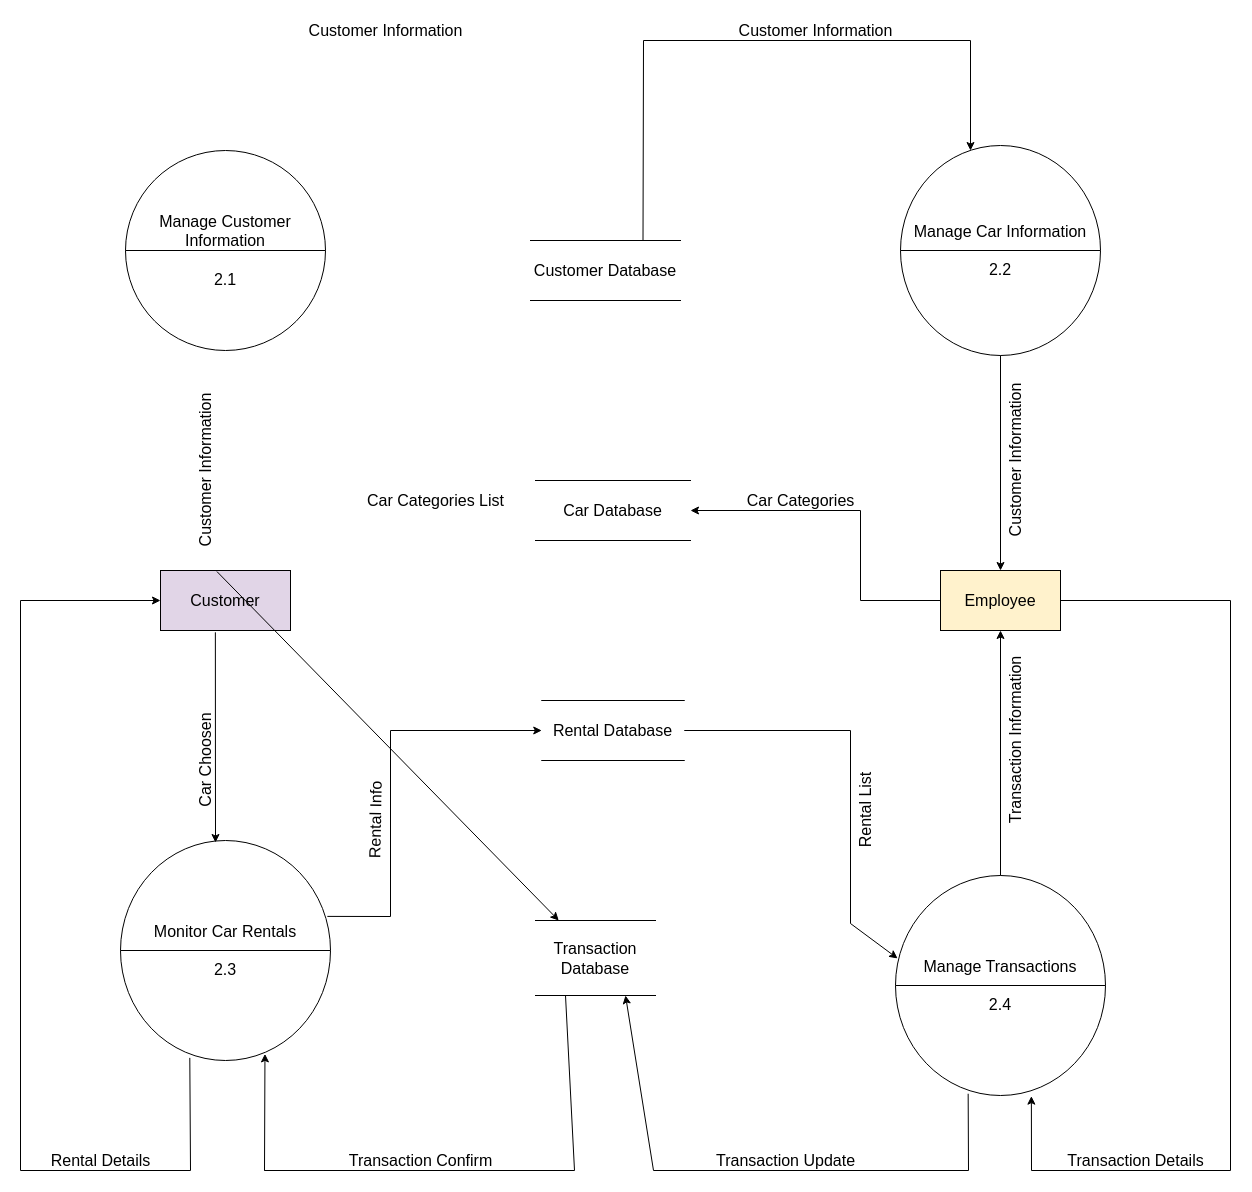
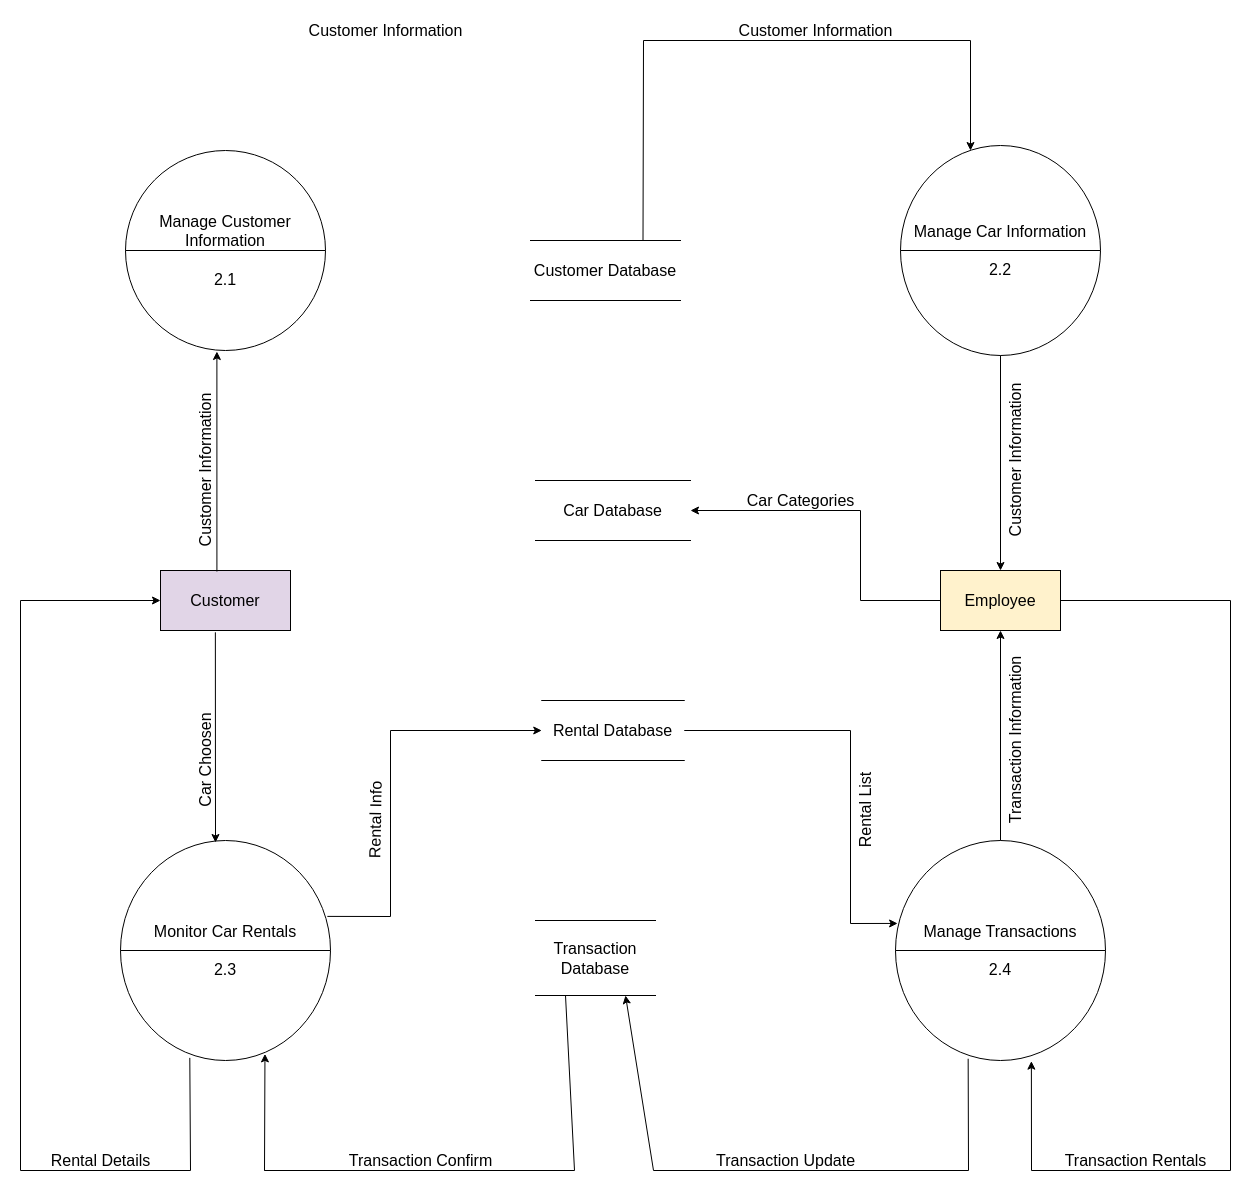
  <mxCell id="0" />
  <mxCell id="1" parent="0" />
  <mxCell id="2" value="&lt;font style=&quot;font-size: 16px;&quot;&gt;Manage Customer Information&lt;br&gt;&lt;br&gt;2.1&lt;br&gt;&lt;/font&gt;" style="shape=lineEllipse;perimeter=ellipsePerimeter;whiteSpace=wrap;html=1;backgroundOutline=1;" parent="1" vertex="1"><mxGeometry x="125" y="150" width="200" height="200" as="geometry" /></mxCell>
  <mxCell id="3" value="&lt;span style=&quot;font-size: 16px;&quot;&gt;Manage Car Information&lt;br&gt;&lt;br&gt;2.2&lt;br&gt;&lt;/span&gt;" style="shape=lineEllipse;perimeter=ellipsePerimeter;whiteSpace=wrap;html=1;backgroundOutline=1;" parent="1" vertex="1"><mxGeometry x="900" y="145" width="200" height="210" as="geometry" /></mxCell>
  <mxCell id="4" value="&lt;font style=&quot;font-size: 16px;&quot;&gt;Monitor Car Rentals&lt;br&gt;&lt;br&gt;2.3&lt;br&gt;&lt;/font&gt;" style="shape=lineEllipse;perimeter=ellipsePerimeter;whiteSpace=wrap;html=1;backgroundOutline=1;" parent="1" vertex="1"><mxGeometry x="120" y="840" width="210" height="220" as="geometry" /></mxCell>
- <mxCell id="5" value="&lt;font style=&quot;font-size: 16px;&quot;&gt;Manage Transactions&lt;br&gt;&lt;br&gt;2.4&lt;br&gt;&lt;/font&gt;" style="shape=lineEllipse;perimeter=ellipsePerimeter;whiteSpace=wrap;html=1;backgroundOutline=1;" parent="1" vertex="1"><mxGeometry x="895" y="875" width="210" height="220" as="geometry" /></mxCell>
+ <mxCell id="5" value="&lt;font style=&quot;font-size: 16px;&quot;&gt;Manage Transactions&lt;br&gt;&lt;br&gt;2.4&lt;br&gt;&lt;/font&gt;" style="shape=lineEllipse;perimeter=ellipsePerimeter;whiteSpace=wrap;html=1;backgroundOutline=1;" parent="1" vertex="1"><mxGeometry x="895" y="840" width="210" height="220" as="geometry" /></mxCell>
  <mxCell id="6" value="Customer Database" style="shape=partialRectangle;whiteSpace=wrap;html=1;left=0;right=0;fillColor=none;fontSize=16;" parent="1" vertex="1"><mxGeometry x="530" y="240" width="150" height="60" as="geometry" /></mxCell>
  <mxCell id="7" value="Customer Information" style="text;html=1;align=center;verticalAlign=middle;resizable=0;points=[];autosize=1;strokeColor=none;fillColor=none;fontSize=16;" parent="1" vertex="1"><mxGeometry x="300" y="20" width="170" height="20" as="geometry" /></mxCell>
  <mxCell id="8" value="" style="endArrow=classic;html=1;rounded=0;fontSize=16;exitX=0.75;exitY=0;exitDx=0;exitDy=0;entryX=0.35;entryY=0.024;entryDx=0;entryDy=0;entryPerimeter=0;" parent="1" source="6" target="3" edge="1"><mxGeometry width="50" height="50" relative="1" as="geometry"><mxPoint x="700" y="140" as="sourcePoint" /><mxPoint x="750" y="90" as="targetPoint" /><Array as="points"><mxPoint x="643" y="40" /><mxPoint x="970" y="40" /></Array></mxGeometry></mxCell>
  <mxCell id="9" value="Customer Information" style="text;html=1;align=center;verticalAlign=middle;resizable=0;points=[];autosize=1;strokeColor=none;fillColor=none;fontSize=16;" parent="1" vertex="1"><mxGeometry x="730" y="20" width="170" height="20" as="geometry" /></mxCell>
  <mxCell id="10" value="Car Database" style="shape=partialRectangle;whiteSpace=wrap;html=1;left=0;right=0;fillColor=none;fontSize=16;" parent="1" vertex="1"><mxGeometry x="535" y="480" width="155" height="60" as="geometry" /></mxCell>
  <mxCell id="11" value="Rental Database" style="shape=partialRectangle;whiteSpace=wrap;html=1;left=0;right=0;fillColor=none;fontSize=16;" parent="1" vertex="1"><mxGeometry x="541.25" y="700" width="142.5" height="60" as="geometry" /></mxCell>
  <mxCell id="12" value="Transaction Database" style="shape=partialRectangle;whiteSpace=wrap;html=1;left=0;right=0;fillColor=none;fontSize=16;" parent="1" vertex="1"><mxGeometry x="535" y="920" width="120" height="75" as="geometry" /></mxCell>
  <mxCell id="13" value="Customer" style="rounded=0;whiteSpace=wrap;html=1;fontSize=16;fillColor=#e1d5e7;" parent="1" vertex="1"><mxGeometry x="160" y="570" width="130" height="60" as="geometry" /></mxCell>
  <mxCell id="14" value="Employee" style="rounded=0;whiteSpace=wrap;html=1;fontSize=16;fillColor=#fff2cc;" parent="1" vertex="1"><mxGeometry x="940" y="570" width="120" height="60" as="geometry" /></mxCell>
- <mxCell id="15" value="" style="endArrow=classic;html=1;rounded=0;fontSize=16;exitX=0.434;exitY=0.017;exitDx=0;exitDy=0;exitPerimeter=0;" parent="1" source="13" target="12" edge="1"><mxGeometry width="50" height="50" relative="1" as="geometry"><mxPoint x="220" y="560" as="sourcePoint" /><mxPoint x="260" y="440" as="targetPoint" /></mxGeometry></mxCell>
+ <mxCell id="15" value="" style="endArrow=classic;html=1;rounded=0;fontSize=16;exitX=0.434;exitY=0.017;exitDx=0;exitDy=0;exitPerimeter=0;entryX=0.457;entryY=1.005;entryDx=0;entryDy=0;entryPerimeter=0;" parent="1" source="13" target="2" edge="1"><mxGeometry width="50" height="50" relative="1" as="geometry"><mxPoint x="220" y="560" as="sourcePoint" /><mxPoint x="260" y="440" as="targetPoint" /></mxGeometry></mxCell>
  <mxCell id="16" value="Customer Information" style="text;html=1;align=center;verticalAlign=middle;resizable=0;points=[];autosize=1;strokeColor=none;fillColor=none;fontSize=16;rotation=-90;" parent="1" vertex="1"><mxGeometry x="120" y="460" width="170" height="20" as="geometry" /></mxCell>
- <mxCell id="17" value="Car Categories List" style="text;html=1;align=center;verticalAlign=middle;resizable=0;points=[];autosize=1;strokeColor=none;fillColor=none;fontSize=16;" parent="1" vertex="1"><mxGeometry x="360" y="490" width="150" height="20" as="geometry" /></mxCell>
  <mxCell id="18" value="" style="endArrow=classic;html=1;rounded=0;fontSize=16;exitX=0.5;exitY=1;exitDx=0;exitDy=0;entryX=0.5;entryY=0;entryDx=0;entryDy=0;" parent="1" source="3" target="14" edge="1"><mxGeometry width="50" height="50" relative="1" as="geometry"><mxPoint x="990" y="490" as="sourcePoint" /><mxPoint x="1040" y="440" as="targetPoint" /></mxGeometry></mxCell>
  <mxCell id="19" value="Customer Information" style="text;html=1;align=center;verticalAlign=middle;resizable=0;points=[];autosize=1;strokeColor=none;fillColor=none;fontSize=16;rotation=-90;" parent="1" vertex="1"><mxGeometry x="930" y="450" width="170" height="20" as="geometry" /></mxCell>
  <mxCell id="20" value="" style="endArrow=classic;html=1;rounded=0;fontSize=16;exitX=0;exitY=0.5;exitDx=0;exitDy=0;entryX=1;entryY=0.5;entryDx=0;entryDy=0;" parent="1" source="14" target="10" edge="1"><mxGeometry width="50" height="50" relative="1" as="geometry"><mxPoint x="810" y="540" as="sourcePoint" /><mxPoint x="860" y="490" as="targetPoint" /><Array as="points"><mxPoint x="860" y="600" /><mxPoint x="860" y="510" /></Array></mxGeometry></mxCell>
  <mxCell id="21" value="Car Categories" style="text;html=1;align=center;verticalAlign=middle;resizable=0;points=[];autosize=1;strokeColor=none;fillColor=none;fontSize=16;" parent="1" vertex="1"><mxGeometry x="740" y="490" width="120" height="20" as="geometry" /></mxCell>
  <mxCell id="22" value="" style="endArrow=classic;html=1;rounded=0;fontSize=16;exitX=0.422;exitY=1.03;exitDx=0;exitDy=0;exitPerimeter=0;" parent="1" source="13" edge="1"><mxGeometry width="50" height="50" relative="1" as="geometry"><mxPoint x="240" y="770" as="sourcePoint" /><mxPoint x="215" y="842" as="targetPoint" /></mxGeometry></mxCell>
  <mxCell id="23" value="Car Choosen" style="text;html=1;align=center;verticalAlign=middle;resizable=0;points=[];autosize=1;strokeColor=none;fillColor=none;fontSize=16;rotation=-90;" parent="1" vertex="1"><mxGeometry x="150" y="750" width="110" height="20" as="geometry" /></mxCell>
  <mxCell id="24" value="" style="endArrow=classic;html=1;rounded=0;fontSize=16;exitX=0.985;exitY=0.345;exitDx=0;exitDy=0;exitPerimeter=0;entryX=0;entryY=0.5;entryDx=0;entryDy=0;" parent="1" source="4" target="11" edge="1"><mxGeometry width="50" height="50" relative="1" as="geometry"><mxPoint x="410" y="830" as="sourcePoint" /><mxPoint x="460" y="780" as="targetPoint" /><Array as="points"><mxPoint x="390" y="916" /><mxPoint x="390" y="730" /></Array></mxGeometry></mxCell>
  <mxCell id="25" value="Rental Info" style="text;html=1;align=center;verticalAlign=middle;resizable=0;points=[];autosize=1;strokeColor=none;fillColor=none;fontSize=16;rotation=-89;" parent="1" vertex="1"><mxGeometry x="330" y="810" width="90" height="20" as="geometry" /></mxCell>
  <mxCell id="26" value="" style="endArrow=classic;html=1;rounded=0;fontSize=16;entryX=0.5;entryY=1;entryDx=0;entryDy=0;exitX=0.5;exitY=0;exitDx=0;exitDy=0;" parent="1" source="5" target="14" edge="1"><mxGeometry width="50" height="50" relative="1" as="geometry"><mxPoint x="950" y="770" as="sourcePoint" /><mxPoint x="1000" y="720" as="targetPoint" /></mxGeometry></mxCell>
  <mxCell id="27" value="Transaction Information" style="text;html=1;align=center;verticalAlign=middle;resizable=0;points=[];autosize=1;strokeColor=none;fillColor=none;fontSize=16;rotation=-90;" parent="1" vertex="1"><mxGeometry x="925" y="730" width="180" height="20" as="geometry" /></mxCell>
  <mxCell id="28" value="" style="endArrow=classic;html=1;rounded=0;fontSize=16;exitX=1;exitY=0.5;exitDx=0;exitDy=0;entryX=0.01;entryY=0.377;entryDx=0;entryDy=0;entryPerimeter=0;" parent="1" source="11" target="5" edge="1"><mxGeometry width="50" height="50" relative="1" as="geometry"><mxPoint x="770" y="830" as="sourcePoint" /><mxPoint x="820" y="780" as="targetPoint" /><Array as="points"><mxPoint x="850" y="730" /><mxPoint x="850" y="923" /></Array></mxGeometry></mxCell>
  <mxCell id="29" value="Rental List" style="text;html=1;align=center;verticalAlign=middle;resizable=0;points=[];autosize=1;strokeColor=none;fillColor=none;fontSize=16;rotation=-90;" parent="1" vertex="1"><mxGeometry x="820" y="800" width="90" height="20" as="geometry" /></mxCell>
  <mxCell id="30" value="" style="endArrow=classic;html=1;rounded=0;fontSize=16;entryX=0.688;entryY=0.97;entryDx=0;entryDy=0;entryPerimeter=0;startArrow=none;" parent="1" target="4" edge="1"><mxGeometry width="50" height="50" relative="1" as="geometry"><mxPoint x="264" y="1170" as="sourcePoint" /><mxPoint x="420" y="1130" as="targetPoint" /><Array as="points" /></mxGeometry></mxCell>
  <mxCell id="31" value="Transaction Confirm" style="text;html=1;align=center;verticalAlign=middle;resizable=0;points=[];autosize=1;strokeColor=none;fillColor=none;fontSize=16;" parent="1" vertex="1"><mxGeometry x="340" y="1150" width="160" height="20" as="geometry" /></mxCell>
  <mxCell id="32" value="" style="endArrow=none;html=1;rounded=0;fontSize=16;exitX=0.25;exitY=1;exitDx=0;exitDy=0;" parent="1" source="12" edge="1"><mxGeometry width="50" height="50" relative="1" as="geometry"><mxPoint x="574.375" y="980" as="sourcePoint" /><mxPoint x="460" y="1170" as="targetPoint" /><Array as="points"><mxPoint x="574" y="1170" /><mxPoint x="264" y="1170" /></Array></mxGeometry></mxCell>
  <mxCell id="33" value="" style="endArrow=classic;html=1;rounded=0;fontSize=16;entryX=0.75;entryY=1;entryDx=0;entryDy=0;exitX=0.346;exitY=0.992;exitDx=0;exitDy=0;exitPerimeter=0;" parent="1" source="5" target="12" edge="1"><mxGeometry width="50" height="50" relative="1" as="geometry"><mxPoint x="720" y="1130" as="sourcePoint" /><mxPoint x="770" y="1080" as="targetPoint" /><Array as="points"><mxPoint x="968" y="1170" /><mxPoint x="653" y="1170" /></Array></mxGeometry></mxCell>
  <mxCell id="34" value="Transaction Update" style="text;html=1;align=center;verticalAlign=middle;resizable=0;points=[];autosize=1;strokeColor=none;fillColor=none;fontSize=16;" parent="1" vertex="1"><mxGeometry x="710" y="1150" width="150" height="20" as="geometry" /></mxCell>
  <mxCell id="35" value="" style="endArrow=classic;html=1;rounded=0;fontSize=16;entryX=0.647;entryY=1.003;entryDx=0;entryDy=0;entryPerimeter=0;exitX=1;exitY=0.5;exitDx=0;exitDy=0;" parent="1" source="14" target="5" edge="1"><mxGeometry width="50" height="50" relative="1" as="geometry"><mxPoint x="1110" y="1180" as="sourcePoint" /><mxPoint x="1160" y="1130" as="targetPoint" /><Array as="points"><mxPoint x="1230" y="600" /><mxPoint x="1230" y="1170" /><mxPoint x="1031" y="1170" /></Array></mxGeometry></mxCell>
- <mxCell id="36" value="Transaction Details" style="text;html=1;align=center;verticalAlign=middle;resizable=0;points=[];autosize=1;strokeColor=none;fillColor=none;fontSize=16;" parent="1" vertex="1"><mxGeometry x="1060" y="1150" width="150" height="20" as="geometry" /></mxCell>
+ <mxCell id="36" value="Transaction Rentals" style="text;html=1;align=center;verticalAlign=middle;resizable=0;points=[];autosize=1;strokeColor=none;fillColor=none;fontSize=16;" parent="1" vertex="1"><mxGeometry x="1060" y="1150" width="150" height="20" as="geometry" /></mxCell>
  <mxCell id="37" value="" style="endArrow=classic;html=1;rounded=0;fontSize=16;entryX=0;entryY=0.5;entryDx=0;entryDy=0;exitX=0.33;exitY=0.988;exitDx=0;exitDy=0;exitPerimeter=0;" parent="1" source="4" target="13" edge="1"><mxGeometry width="50" height="50" relative="1" as="geometry"><mxPoint x="-20" y="1050" as="sourcePoint" /><mxPoint x="30" y="1000" as="targetPoint" /><Array as="points"><mxPoint x="190" y="1170" /><mxPoint x="20" y="1170" /><mxPoint x="20" y="600" /></Array></mxGeometry></mxCell>
  <mxCell id="38" value="Rental Details" style="text;html=1;align=center;verticalAlign=middle;resizable=0;points=[];autosize=1;strokeColor=none;fillColor=none;fontSize=16;" parent="1" vertex="1"><mxGeometry x="40" y="1150" width="120" height="20" as="geometry" /></mxCell>
